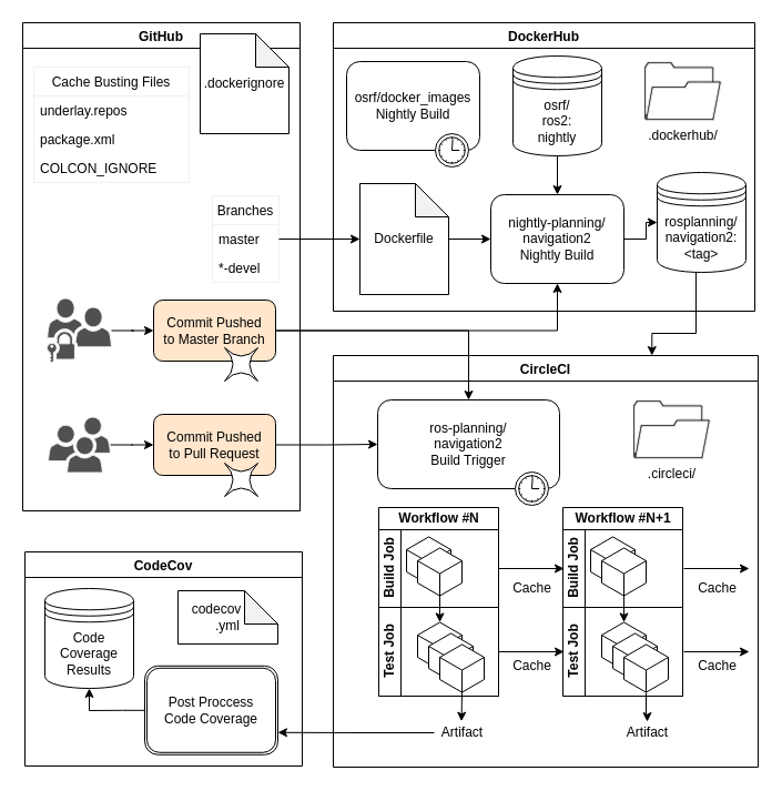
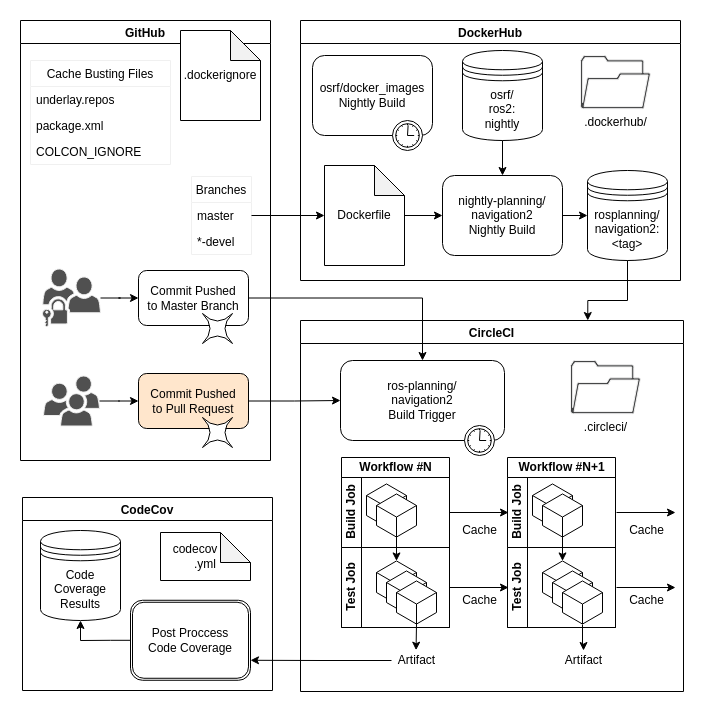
  <mxCell id="0" />
  <mxCell id="1" parent="0" />
  <mxCell id="2" value="DockerHub" style="swimlane;" parent="1" vertex="1"><mxGeometry x="300" y="20" width="380" height="260" as="geometry" /></mxCell>
  <mxCell id="3" value="Dockerfile" style="shape=note;whiteSpace=wrap;html=1;backgroundOutline=1;darkOpacity=0.05;" parent="2" vertex="1"><mxGeometry x="24" y="145" width="80" height="100" as="geometry" /></mxCell>
  <mxCell id="4" value="osrf/docker_images&lt;br&gt;Nightly Build" style="html=1;whiteSpace=wrap;rounded=1;dropTarget=0;" parent="2" vertex="1"><mxGeometry x="12" y="35" width="120" height="80" as="geometry" /></mxCell>
  <mxCell id="5" value="" style="shape=mxgraph.bpmn.timer_start;perimeter=ellipsePerimeter;html=1;verticalLabelPosition=bottom;labelBackgroundColor=#ffffff;verticalAlign=top;outlineConnect=0;" parent="4" vertex="1"><mxGeometry x="1" y="1" width="30" height="30" relative="1" as="geometry"><mxPoint x="-40" y="-15" as="offset" /></mxGeometry></mxCell>
  <mxCell id="6" value=".dockerhub/" style="pointerEvents=1;shadow=0;dashed=0;html=1;strokeColor=#F0F0F0;fillColor=#434445;aspect=fixed;labelPosition=center;verticalLabelPosition=bottom;verticalAlign=top;align=center;outlineConnect=0;shape=mxgraph.vvd.folder;" parent="2" vertex="1"><mxGeometry x="280" y="35" width="70" height="53.2" as="geometry" /></mxCell>
- <mxCell id="7" value="rosplanning/&lt;br&gt;navigation2:&lt;br&gt;&amp;lt;tag&amp;gt;" style="shape=datastore;whiteSpace=wrap;html=1;" parent="2" vertex="1"><mxGeometry x="292" y="135" width="80" height="90" as="geometry" /></mxCell>
+ <mxCell id="7" value="rosplanning/&lt;br&gt;navigation2:&lt;br&gt;&amp;lt;tag&amp;gt;" style="shape=datastore;whiteSpace=wrap;html=1;" parent="2" vertex="1"><mxGeometry x="287" y="150" width="80" height="90" as="geometry" /></mxCell>
  <mxCell id="8" value="osrf/&lt;br&gt;ros2:&lt;br&gt;nightly" style="shape=datastore;whiteSpace=wrap;html=1;" parent="2" vertex="1"><mxGeometry x="162" y="30" width="80" height="90" as="geometry" /></mxCell>
  <mxCell id="9" style="edgeStyle=orthogonalEdgeStyle;rounded=0;orthogonalLoop=1;jettySize=auto;html=1;" parent="2" source="10" target="7" edge="1"><mxGeometry relative="1" as="geometry" /></mxCell>
  <mxCell id="10" value="nightly-planning/&lt;br&gt;navigation2&lt;br&gt;Nightly Build" style="html=1;whiteSpace=wrap;rounded=1;dropTarget=0;" parent="2" vertex="1"><mxGeometry x="142" y="155" width="120" height="80" as="geometry" /></mxCell>
  <mxCell id="11" style="edgeStyle=orthogonalEdgeStyle;rounded=0;orthogonalLoop=1;jettySize=auto;html=1;exitX=0.5;exitY=1;exitDx=0;exitDy=0;entryX=0.5;entryY=0;entryDx=0;entryDy=0;" parent="2" source="8" target="10" edge="1"><mxGeometry relative="1" as="geometry" /></mxCell>
  <mxCell id="12" style="edgeStyle=orthogonalEdgeStyle;rounded=0;orthogonalLoop=1;jettySize=auto;html=1;entryX=0;entryY=0.5;entryDx=0;entryDy=0;" parent="2" source="3" target="10" edge="1"><mxGeometry relative="1" as="geometry" /></mxCell>
  <mxCell id="13" value="GitHub" style="swimlane;" parent="1" vertex="1"><mxGeometry x="20" y="20" width="250" height="440" as="geometry"><mxRectangle x="420" y="20" width="70" height="23" as="alternateBounds" /></mxGeometry></mxCell>
  <mxCell id="14" value="Cache Busting Files" style="swimlane;fontStyle=0;childLayout=stackLayout;horizontal=1;startSize=26;fillColor=none;horizontalStack=0;resizeParent=1;resizeParentMax=0;resizeLast=0;collapsible=1;marginBottom=0;strokeColor=#F0F0F0;" parent="13" vertex="1"><mxGeometry x="10" y="40" width="140" height="104" as="geometry"><mxRectangle x="20" y="70" width="50" height="26" as="alternateBounds" /></mxGeometry></mxCell>
  <mxCell id="15" value="underlay.repos" style="text;strokeColor=none;fillColor=none;align=left;verticalAlign=top;spacingLeft=4;spacingRight=4;overflow=hidden;rotatable=0;points=[[0,0.5],[1,0.5]];portConstraint=eastwest;" parent="14" vertex="1"><mxGeometry y="26" width="140" height="26" as="geometry" /></mxCell>
  <mxCell id="16" value="package.xml" style="text;strokeColor=none;fillColor=none;align=left;verticalAlign=top;spacingLeft=4;spacingRight=4;overflow=hidden;rotatable=0;points=[[0,0.5],[1,0.5]];portConstraint=eastwest;" parent="14" vertex="1"><mxGeometry y="52" width="140" height="26" as="geometry" /></mxCell>
  <mxCell id="17" value="COLCON_IGNORE&#10;" style="text;strokeColor=none;fillColor=none;align=left;verticalAlign=top;spacingLeft=4;spacingRight=4;overflow=hidden;rotatable=0;points=[[0,0.5],[1,0.5]];portConstraint=eastwest;" parent="14" vertex="1"><mxGeometry y="78" width="140" height="26" as="geometry" /></mxCell>
  <mxCell id="18" value="Branches" style="swimlane;fontStyle=0;childLayout=stackLayout;horizontal=1;startSize=26;fillColor=none;horizontalStack=0;resizeParent=1;resizeParentMax=0;resizeLast=0;collapsible=1;marginBottom=0;strokeColor=#F0F0F0;" parent="13" vertex="1"><mxGeometry x="171" y="156" width="60" height="78" as="geometry" /></mxCell>
  <mxCell id="19" value="master" style="text;strokeColor=none;fillColor=none;align=left;verticalAlign=top;spacingLeft=4;spacingRight=4;overflow=hidden;rotatable=0;points=[[0,0.5],[1,0.5]];portConstraint=eastwest;" parent="18" vertex="1"><mxGeometry y="26" width="60" height="26" as="geometry" /></mxCell>
  <mxCell id="20" value="*-devel" style="text;strokeColor=none;fillColor=none;align=left;verticalAlign=top;spacingLeft=4;spacingRight=4;overflow=hidden;rotatable=0;points=[[0,0.5],[1,0.5]];portConstraint=eastwest;" parent="18" vertex="1"><mxGeometry y="52" width="60" height="26" as="geometry" /></mxCell>
  <mxCell id="21" value="" style="group" parent="13" vertex="1" connectable="0"><mxGeometry x="178" y="353" width="110" height="75" as="geometry" /></mxCell>
  <mxCell id="22" value="Commit Pushed&lt;br&gt;to Pull Request" style="html=1;whiteSpace=wrap;rounded=1;dropTarget=0;fillColor=#ffe6cc;" parent="21" vertex="1"><mxGeometry x="-60" width="110" height="55" as="geometry" /></mxCell>
  <mxCell id="23" value="" style="shape=switch;whiteSpace=wrap;html=1;" parent="21" vertex="1"><mxGeometry x="4" y="44" width="30" height="30" as="geometry" /></mxCell>
  <mxCell id="24" value="" style="group" parent="13" vertex="1" connectable="0"><mxGeometry x="118" y="250" width="110" height="73" as="geometry" /></mxCell>
- <mxCell id="25" value="Commit Pushed&lt;br&gt;to Master Branch" style="html=1;whiteSpace=wrap;rounded=1;dropTarget=0;fillColor=#ffe6cc;" parent="24" vertex="1"><mxGeometry width="110" height="55" as="geometry" /></mxCell>
+ <mxCell id="25" value="Commit Pushed&lt;br&gt;to Master Branch" style="html=1;whiteSpace=wrap;rounded=1;dropTarget=0;" parent="24" vertex="1"><mxGeometry width="110" height="55" as="geometry" /></mxCell>
  <mxCell id="26" value="" style="shape=switch;whiteSpace=wrap;html=1;" parent="24" vertex="1"><mxGeometry x="64" y="43" width="30" height="30" as="geometry" /></mxCell>
  <mxCell id="27" value=".dockerignore" style="shape=note;whiteSpace=wrap;html=1;backgroundOutline=1;darkOpacity=0.05;" parent="13" vertex="1"><mxGeometry x="160" y="10" width="80" height="90" as="geometry" /></mxCell>
  <mxCell id="28" style="edgeStyle=orthogonalEdgeStyle;rounded=0;orthogonalLoop=1;jettySize=auto;html=1;entryX=0;entryY=0.5;entryDx=0;entryDy=0;" parent="13" source="29" target="25" edge="1"><mxGeometry relative="1" as="geometry" /></mxCell>
  <mxCell id="29" value="" style="pointerEvents=1;shadow=0;dashed=0;html=1;strokeColor=#F0F0F0;fillColor=#505050;labelPosition=center;verticalLabelPosition=bottom;verticalAlign=top;outlineConnect=0;align=center;shape=mxgraph.office.users.universal_security_group;flipH=1;" parent="13" vertex="1"><mxGeometry x="22" y="248.5" width="58" height="58" as="geometry" /></mxCell>
  <mxCell id="30" style="edgeStyle=orthogonalEdgeStyle;rounded=0;orthogonalLoop=1;jettySize=auto;html=1;" parent="13" source="31" target="22" edge="1"><mxGeometry relative="1" as="geometry" /></mxCell>
  <mxCell id="31" value="" style="pointerEvents=1;shadow=0;dashed=0;html=1;strokeColor=#F0F0F0;fillColor=#505050;labelPosition=center;verticalLabelPosition=bottom;verticalAlign=top;outlineConnect=0;align=center;shape=mxgraph.office.users.users;" parent="13" vertex="1"><mxGeometry x="23" y="355.5" width="56" height="50" as="geometry" /></mxCell>
  <mxCell id="32" value="CircleCI" style="swimlane;" parent="1" vertex="1"><mxGeometry x="300" y="320" width="383" height="371" as="geometry" /></mxCell>
  <mxCell id="33" value="Workflow #N" style="swimlane;html=1;childLayout=stackLayout;resizeParent=1;resizeParentMax=0;horizontal=1;startSize=20;horizontalStack=0;" parent="32" vertex="1"><mxGeometry x="41" y="137" width="108" height="170" as="geometry" /></mxCell>
  <mxCell id="34" value="Build Job" style="swimlane;html=1;startSize=20;horizontal=0;" parent="33" vertex="1"><mxGeometry y="20" width="108" height="70" as="geometry" /></mxCell>
  <mxCell id="35" value="" style="html=1;whiteSpace=wrap;aspect=fixed;shape=isoCube;backgroundOutline=1;" parent="34" vertex="1"><mxGeometry x="25" y="5.78" width="40" height="44.44" as="geometry" /></mxCell>
  <mxCell id="36" value="" style="html=1;whiteSpace=wrap;aspect=fixed;shape=isoCube;backgroundOutline=1;" parent="34" vertex="1"><mxGeometry x="35" y="15.78" width="40" height="44.44" as="geometry" /></mxCell>
  <mxCell id="37" value="Test Job" style="swimlane;html=1;startSize=20;horizontal=0;" parent="33" vertex="1"><mxGeometry y="90" width="108" height="80" as="geometry" /></mxCell>
  <mxCell id="38" value="" style="html=1;whiteSpace=wrap;aspect=fixed;shape=isoCube;backgroundOutline=1;" parent="37" vertex="1"><mxGeometry x="35" y="12.78" width="40" height="44.44" as="geometry" /></mxCell>
  <mxCell id="39" value="" style="html=1;whiteSpace=wrap;aspect=fixed;shape=isoCube;backgroundOutline=1;" parent="37" vertex="1"><mxGeometry x="45" y="22.78" width="40" height="44.44" as="geometry" /></mxCell>
  <mxCell id="40" value="" style="html=1;whiteSpace=wrap;aspect=fixed;shape=isoCube;backgroundOutline=1;" parent="37" vertex="1"><mxGeometry x="55" y="32.78" width="40" height="44.44" as="geometry" /></mxCell>
  <mxCell id="41" style="edgeStyle=orthogonalEdgeStyle;rounded=0;orthogonalLoop=1;jettySize=auto;html=1;exitX=0;exitY=0;exitDx=20;exitDy=43.767;exitPerimeter=0;entryX=0;entryY=0;entryDx=20;entryDy=0.673;entryPerimeter=0;" parent="33" source="36" target="38" edge="1"><mxGeometry relative="1" as="geometry" /></mxCell>
  <mxCell id="42" value="Workflow #N+1" style="swimlane;html=1;childLayout=stackLayout;resizeParent=1;resizeParentMax=0;horizontal=1;startSize=20;horizontalStack=0;" parent="32" vertex="1"><mxGeometry x="207" y="137" width="108" height="170" as="geometry" /></mxCell>
  <mxCell id="43" value="Build Job" style="swimlane;html=1;startSize=20;horizontal=0;" parent="42" vertex="1"><mxGeometry y="20" width="108" height="70" as="geometry" /></mxCell>
  <mxCell id="44" value="" style="html=1;whiteSpace=wrap;aspect=fixed;shape=isoCube;backgroundOutline=1;" parent="43" vertex="1"><mxGeometry x="25" y="5.78" width="40" height="44.44" as="geometry" /></mxCell>
  <mxCell id="45" value="" style="html=1;whiteSpace=wrap;aspect=fixed;shape=isoCube;backgroundOutline=1;" parent="43" vertex="1"><mxGeometry x="35" y="15.78" width="40" height="44.44" as="geometry" /></mxCell>
  <mxCell id="46" value="Test Job" style="swimlane;html=1;startSize=20;horizontal=0;" parent="42" vertex="1"><mxGeometry y="90" width="108" height="80" as="geometry" /></mxCell>
  <mxCell id="47" value="" style="html=1;whiteSpace=wrap;aspect=fixed;shape=isoCube;backgroundOutline=1;" parent="46" vertex="1"><mxGeometry x="35" y="12.78" width="40" height="44.44" as="geometry" /></mxCell>
  <mxCell id="48" value="" style="html=1;whiteSpace=wrap;aspect=fixed;shape=isoCube;backgroundOutline=1;" parent="46" vertex="1"><mxGeometry x="45" y="22.78" width="40" height="44.44" as="geometry" /></mxCell>
  <mxCell id="49" value="" style="html=1;whiteSpace=wrap;aspect=fixed;shape=isoCube;backgroundOutline=1;" parent="46" vertex="1"><mxGeometry x="55" y="32.78" width="40" height="44.44" as="geometry" /></mxCell>
  <mxCell id="50" style="edgeStyle=orthogonalEdgeStyle;rounded=0;orthogonalLoop=1;jettySize=auto;html=1;exitX=0;exitY=0;exitDx=20;exitDy=43.767;exitPerimeter=0;entryX=0;entryY=0;entryDx=20;entryDy=0.673;entryPerimeter=0;" parent="42" source="45" target="47" edge="1"><mxGeometry relative="1" as="geometry" /></mxCell>
  <mxCell id="51" value="Artifact" style="text;html=1;align=center;verticalAlign=middle;resizable=0;points=[];autosize=1;" parent="32" vertex="1"><mxGeometry x="91" y="330" width="50" height="20" as="geometry" /></mxCell>
  <mxCell id="52" style="edgeStyle=orthogonalEdgeStyle;rounded=0;orthogonalLoop=1;jettySize=auto;html=1;exitX=0;exitY=0;exitDx=20;exitDy=43.767;exitPerimeter=0;entryX=0.491;entryY=-0.016;entryDx=0;entryDy=0;entryPerimeter=0;" parent="32" source="40" target="51" edge="1"><mxGeometry relative="1" as="geometry" /></mxCell>
  <mxCell id="53" value="Artifact" style="text;html=1;align=center;verticalAlign=middle;resizable=0;points=[];autosize=1;" parent="32" vertex="1"><mxGeometry x="258" y="330" width="50" height="20" as="geometry" /></mxCell>
  <mxCell id="54" style="edgeStyle=orthogonalEdgeStyle;rounded=0;orthogonalLoop=1;jettySize=auto;html=1;entryX=0;entryY=0.5;entryDx=0;entryDy=0;" parent="32" source="34" edge="1"><mxGeometry relative="1" as="geometry"><mxPoint x="208" y="192" as="targetPoint" /></mxGeometry></mxCell>
  <mxCell id="55" value="Cache" style="text;html=1;align=center;verticalAlign=middle;resizable=0;points=[];autosize=1;" parent="32" vertex="1"><mxGeometry x="154" y="270" width="50" height="20" as="geometry" /></mxCell>
  <mxCell id="56" style="edgeStyle=orthogonalEdgeStyle;rounded=0;orthogonalLoop=1;jettySize=auto;html=1;entryX=0;entryY=0.5;entryDx=0;entryDy=0;" parent="32" source="37" edge="1"><mxGeometry relative="1" as="geometry"><mxPoint x="208" y="267" as="targetPoint" /></mxGeometry></mxCell>
  <mxCell id="57" value="Cache" style="text;html=1;align=center;verticalAlign=middle;resizable=0;points=[];autosize=1;" parent="32" vertex="1"><mxGeometry x="154" y="200" width="50" height="20" as="geometry" /></mxCell>
  <mxCell id="58" style="edgeStyle=orthogonalEdgeStyle;rounded=0;orthogonalLoop=1;jettySize=auto;html=1;entryX=0;entryY=0.5;entryDx=0;entryDy=0;" parent="32" edge="1"><mxGeometry relative="1" as="geometry"><mxPoint x="316" y="192" as="sourcePoint" /><mxPoint x="375" y="192" as="targetPoint" /></mxGeometry></mxCell>
  <mxCell id="59" value="Cache" style="text;html=1;align=center;verticalAlign=middle;resizable=0;points=[];autosize=1;" parent="32" vertex="1"><mxGeometry x="321" y="270" width="50" height="20" as="geometry" /></mxCell>
  <mxCell id="60" style="edgeStyle=orthogonalEdgeStyle;rounded=0;orthogonalLoop=1;jettySize=auto;html=1;entryX=0;entryY=0.5;entryDx=0;entryDy=0;" parent="32" edge="1"><mxGeometry relative="1" as="geometry"><mxPoint x="316" y="267" as="sourcePoint" /><mxPoint x="375" y="267" as="targetPoint" /></mxGeometry></mxCell>
  <mxCell id="61" value="Cache" style="text;html=1;align=center;verticalAlign=middle;resizable=0;points=[];autosize=1;" parent="32" vertex="1"><mxGeometry x="321" y="200" width="50" height="20" as="geometry" /></mxCell>
  <mxCell id="62" style="edgeStyle=orthogonalEdgeStyle;rounded=0;orthogonalLoop=1;jettySize=auto;html=1;" parent="32" source="49" target="53" edge="1"><mxGeometry relative="1" as="geometry" /></mxCell>
  <mxCell id="63" value=".circleci/" style="pointerEvents=1;shadow=0;dashed=0;html=1;strokeColor=#F0F0F0;fillColor=#434445;aspect=fixed;labelPosition=center;verticalLabelPosition=bottom;verticalAlign=top;align=center;outlineConnect=0;shape=mxgraph.vvd.folder;" parent="32" vertex="1"><mxGeometry x="270" y="40" width="70" height="53.2" as="geometry" /></mxCell>
  <mxCell id="64" value="ros-planning/&lt;br&gt;navigation2&lt;br&gt;Build Trigger" style="html=1;whiteSpace=wrap;rounded=1;dropTarget=0;" parent="32" vertex="1"><mxGeometry x="40" y="40" width="164" height="80" as="geometry" /></mxCell>
  <mxCell id="65" value="" style="shape=mxgraph.bpmn.timer_start;perimeter=ellipsePerimeter;html=1;verticalLabelPosition=bottom;labelBackgroundColor=#ffffff;verticalAlign=top;outlineConnect=0;" parent="64" vertex="1"><mxGeometry x="1" y="1" width="30" height="30" relative="1" as="geometry"><mxPoint x="-40" y="-15" as="offset" /></mxGeometry></mxCell>
  <mxCell id="66" value="CodeCov" style="swimlane;" parent="1" vertex="1"><mxGeometry x="22" y="497" width="250" height="193" as="geometry" /></mxCell>
  <mxCell id="67" style="edgeStyle=orthogonalEdgeStyle;rounded=0;orthogonalLoop=1;jettySize=auto;html=1;entryX=0.5;entryY=1;entryDx=0;entryDy=0;" parent="66" source="68" target="70" edge="1"><mxGeometry relative="1" as="geometry" /></mxCell>
  <mxCell id="68" value="Post Proccess&lt;br&gt;Code Coverage" style="shape=ext;double=1;rounded=1;whiteSpace=wrap;html=1;" parent="66" vertex="1"><mxGeometry x="108" y="102.78" width="120" height="80" as="geometry" /></mxCell>
  <mxCell id="69" value="codecov&amp;nbsp; &amp;nbsp; &amp;nbsp;&amp;nbsp;&lt;br&gt;.yml" style="shape=note;whiteSpace=wrap;html=1;backgroundOutline=1;darkOpacity=0.05;" parent="66" vertex="1"><mxGeometry x="138" y="35" width="90" height="48" as="geometry" /></mxCell>
  <mxCell id="70" value="Code Coverage Results" style="shape=datastore;whiteSpace=wrap;html=1;" parent="66" vertex="1"><mxGeometry x="18" y="33" width="80" height="90" as="geometry" /></mxCell>
  <mxCell id="71" style="edgeStyle=orthogonalEdgeStyle;rounded=0;orthogonalLoop=1;jettySize=auto;html=1;entryX=1;entryY=0.75;entryDx=0;entryDy=0;" parent="1" source="51" target="68" edge="1"><mxGeometry relative="1" as="geometry" /></mxCell>
- <mxCell id="72" style="edgeStyle=orthogonalEdgeStyle;rounded=0;orthogonalLoop=1;jettySize=auto;html=1;entryX=0.5;entryY=1;entryDx=0;entryDy=0;" parent="1" source="25" target="10" edge="1"><mxGeometry relative="1" as="geometry" /></mxCell>
  <mxCell id="73" style="edgeStyle=orthogonalEdgeStyle;rounded=0;orthogonalLoop=1;jettySize=auto;html=1;" parent="1" source="25" target="64" edge="1"><mxGeometry relative="1" as="geometry" /></mxCell>
  <mxCell id="74" style="edgeStyle=orthogonalEdgeStyle;rounded=0;orthogonalLoop=1;jettySize=auto;html=1;" parent="1" source="22" target="64" edge="1"><mxGeometry relative="1" as="geometry" /></mxCell>
  <mxCell id="75" style="edgeStyle=orthogonalEdgeStyle;rounded=0;orthogonalLoop=1;jettySize=auto;html=1;entryX=0;entryY=0.5;entryDx=0;entryDy=0;entryPerimeter=0;" parent="1" source="18" target="3" edge="1"><mxGeometry relative="1" as="geometry" /></mxCell>
  <mxCell id="76" style="edgeStyle=orthogonalEdgeStyle;rounded=0;orthogonalLoop=1;jettySize=auto;html=1;entryX=0.75;entryY=0;entryDx=0;entryDy=0;" parent="1" source="7" target="32" edge="1"><mxGeometry relative="1" as="geometry"><Array as="points"><mxPoint x="627" y="300" /><mxPoint x="587" y="300" /></Array></mxGeometry></mxCell>
